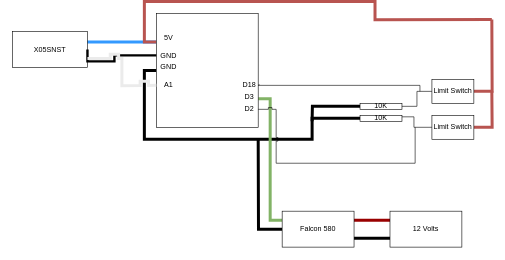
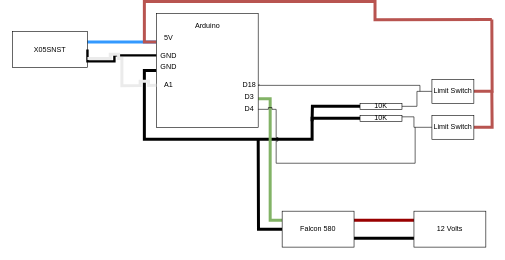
  <mxCell id="0" />
  <mxCell id="1" parent="0" />
  <mxCell id="2" style="edgeStyle=orthogonalEdgeStyle;rounded=0;jumpStyle=sharp;orthogonalLoop=1;jettySize=auto;html=1;exitX=0;exitY=0.25;exitDx=0;exitDy=0;entryX=1;entryY=0.25;entryDx=0;entryDy=0;endArrow=none;endFill=0;endSize=7;strokeWidth=5;strokeColor=#3399FF;" parent="1" source="7" target="8" edge="1"><mxGeometry relative="1" as="geometry"><Array as="points"><mxPoint x="145" y="68" /></Array></mxGeometry></mxCell>
  <mxCell id="3" style="edgeStyle=orthogonalEdgeStyle;rounded=0;jumpStyle=sharp;orthogonalLoop=1;jettySize=auto;html=1;exitX=0;exitY=0.5;exitDx=0;exitDy=0;endArrow=none;endFill=0;endSize=7;strokeWidth=5;entryX=0;entryY=0.5;entryDx=0;entryDy=0;" parent="1" source="7" target="22" edge="1"><mxGeometry relative="1" as="geometry"><mxPoint x="580" y="290" as="targetPoint" /><Array as="points"><mxPoint x="240" y="115" /><mxPoint x="240" y="230" /><mxPoint x="520" y="230" /><mxPoint x="520" y="195" /></Array></mxGeometry></mxCell>
  <mxCell id="4" style="edgeStyle=orthogonalEdgeStyle;rounded=0;jumpStyle=sharp;orthogonalLoop=1;jettySize=auto;html=1;endArrow=none;endFill=0;endSize=7;strokeColor=#000000;strokeWidth=1;exitX=0.933;exitY=0.45;exitDx=0;exitDy=0;exitPerimeter=0;" parent="1" source="12" edge="1"><mxGeometry relative="1" as="geometry"><mxPoint x="700" y="150" as="targetPoint" /><mxPoint x="434" y="140" as="sourcePoint" /><Array as="points"><mxPoint x="428" y="140" /><mxPoint x="690" y="140" /></Array></mxGeometry></mxCell>
  <mxCell id="5" style="edgeStyle=orthogonalEdgeStyle;rounded=0;jumpStyle=sharp;orthogonalLoop=1;jettySize=auto;html=1;exitX=0;exitY=0.25;exitDx=0;exitDy=0;endArrow=none;endFill=0;endSize=7;strokeColor=#b85450;strokeWidth=5;fillColor=#f8cecc;" parent="1" source="7" edge="1"><mxGeometry relative="1" as="geometry"><mxPoint x="820" y="30" as="targetPoint" /></mxGeometry></mxCell>
  <mxCell id="6" style="edgeStyle=orthogonalEdgeStyle;rounded=0;orthogonalLoop=1;jettySize=auto;html=1;exitX=1;exitY=0.75;exitDx=0;exitDy=0;endArrow=none;endFill=0;fillColor=#d5e8d4;strokeColor=#82b366;strokeWidth=5;entryX=0;entryY=0.25;entryDx=0;entryDy=0;" edge="1" parent="1" source="7" target="32"><mxGeometry relative="1" as="geometry"><mxPoint x="490" y="330" as="targetPoint" /></mxGeometry></mxCell>
  <mxCell id="7" value="" style="rounded=0;whiteSpace=wrap;html=1;" parent="1" vertex="1"><mxGeometry x="260" y="20" width="170" height="190" as="geometry" /></mxCell>
  <mxCell id="8" value="X05SNST" style="rounded=0;whiteSpace=wrap;html=1;" parent="1" vertex="1"><mxGeometry x="20" y="50" width="125" height="60" as="geometry" /></mxCell>
- <mxCell id="10" value="D2" style="text;html=1;resizable=0;autosize=1;align=center;verticalAlign=middle;points=[];fillColor=none;strokeColor=none;rounded=0;" parent="1" vertex="1"><mxGeometry x="400" y="170" width="30" height="20" as="geometry" /></mxCell>
+ <mxCell id="9" value="Arduino" style="text;html=1;resizable=0;autosize=1;align=center;verticalAlign=middle;points=[];fillColor=none;strokeColor=none;rounded=0;" parent="1" vertex="1"><mxGeometry x="320" y="30" width="50" height="20" as="geometry" /></mxCell>
+ <mxCell id="10" value="D4" style="text;html=1;resizable=0;autosize=1;align=center;verticalAlign=middle;points=[];fillColor=none;strokeColor=none;rounded=0;" parent="1" vertex="1"><mxGeometry x="400" y="170" width="30" height="20" as="geometry" /></mxCell>
  <mxCell id="11" value="D3" style="text;html=1;resizable=0;autosize=1;align=center;verticalAlign=middle;points=[];fillColor=none;strokeColor=none;rounded=0;" parent="1" vertex="1"><mxGeometry x="400" y="150" width="30" height="20" as="geometry" /></mxCell>
  <mxCell id="12" value="D18" style="text;html=1;resizable=0;autosize=1;align=center;verticalAlign=middle;points=[];fillColor=none;strokeColor=none;rounded=0;" parent="1" vertex="1"><mxGeometry x="395" y="130" width="40" height="20" as="geometry" /></mxCell>
  <mxCell id="13" value="" style="edgeStyle=orthogonalEdgeStyle;rounded=0;jumpStyle=sharp;orthogonalLoop=1;jettySize=auto;html=1;endArrow=none;endFill=0;endSize=7;strokeWidth=4;entryX=1;entryY=0.5;entryDx=0;entryDy=0;" parent="1" source="14" target="8" edge="1"><mxGeometry relative="1" as="geometry"><Array as="points"><mxPoint x="190" y="90" /><mxPoint x="190" y="100" /></Array></mxGeometry></mxCell>
  <mxCell id="14" value="GND" style="text;html=1;resizable=0;autosize=1;align=center;verticalAlign=middle;points=[];fillColor=none;strokeColor=none;rounded=0;" parent="1" vertex="1"><mxGeometry x="260" y="80" width="40" height="20" as="geometry" /></mxCell>
  <mxCell id="15" value="GND" style="text;html=1;resizable=0;autosize=1;align=center;verticalAlign=middle;points=[];fillColor=none;strokeColor=none;rounded=0;" parent="1" vertex="1"><mxGeometry x="260" y="100" width="40" height="20" as="geometry" /></mxCell>
  <mxCell id="16" value="&lt;div&gt;5V&lt;/div&gt;" style="text;html=1;resizable=0;autosize=1;align=center;verticalAlign=middle;points=[];fillColor=none;strokeColor=none;rounded=0;" parent="1" vertex="1"><mxGeometry x="265" y="50" width="30" height="20" as="geometry" /></mxCell>
  <mxCell id="17" value="A1" style="text;html=1;resizable=0;autosize=1;align=center;verticalAlign=middle;points=[];fillColor=none;strokeColor=none;rounded=0;" parent="1" vertex="1"><mxGeometry x="265" y="130" width="30" height="20" as="geometry" /></mxCell>
  <mxCell id="18" value="" style="edgeStyle=orthogonalEdgeStyle;rounded=0;jumpStyle=sharp;orthogonalLoop=1;jettySize=auto;html=1;endArrow=none;endFill=0;endSize=7;entryX=1;entryY=0.75;entryDx=0;entryDy=0;strokeColor=#EBEBEB;strokeWidth=5;" parent="1" target="8" edge="1"><mxGeometry relative="1" as="geometry"><mxPoint x="260" y="140" as="sourcePoint" /><mxPoint x="170" y="130" as="targetPoint" /></mxGeometry></mxCell>
  <mxCell id="19" style="edgeStyle=orthogonalEdgeStyle;rounded=0;jumpStyle=sharp;orthogonalLoop=1;jettySize=auto;html=1;exitX=0;exitY=0.5;exitDx=0;exitDy=0;endArrow=none;endFill=0;endSize=7;strokeColor=#000000;strokeWidth=5;" parent="1" source="20" edge="1"><mxGeometry relative="1" as="geometry"><mxPoint x="520" y="200" as="targetPoint" /></mxGeometry></mxCell>
  <mxCell id="20" value="10K" style="rounded=0;whiteSpace=wrap;html=1;" parent="1" vertex="1"><mxGeometry x="600" y="170" width="70" height="10" as="geometry" /></mxCell>
  <mxCell id="21" style="edgeStyle=orthogonalEdgeStyle;rounded=0;jumpStyle=sharp;orthogonalLoop=1;jettySize=auto;html=1;exitX=1;exitY=0.25;exitDx=0;exitDy=0;endArrow=none;endFill=0;endSize=7;strokeColor=#000000;strokeWidth=1;" parent="1" source="22" edge="1"><mxGeometry relative="1" as="geometry"><mxPoint x="690" y="210" as="targetPoint" /></mxGeometry></mxCell>
  <mxCell id="22" value="10K" style="rounded=0;whiteSpace=wrap;html=1;" parent="1" vertex="1"><mxGeometry x="600" y="190" width="70" height="10" as="geometry" /></mxCell>
  <mxCell id="23" style="edgeStyle=orthogonalEdgeStyle;rounded=0;jumpStyle=sharp;orthogonalLoop=1;jettySize=auto;html=1;exitX=0;exitY=0.5;exitDx=0;exitDy=0;entryX=1;entryY=0.5;entryDx=0;entryDy=0;endArrow=none;endFill=0;endSize=7;strokeColor=#000000;strokeWidth=1;" parent="1" source="25" target="20" edge="1"><mxGeometry relative="1" as="geometry" /></mxCell>
  <mxCell id="24" style="edgeStyle=orthogonalEdgeStyle;rounded=0;jumpStyle=sharp;orthogonalLoop=1;jettySize=auto;html=1;exitX=1;exitY=0.5;exitDx=0;exitDy=0;endArrow=none;endFill=0;endSize=7;strokeColor=#b85450;strokeWidth=5;fillColor=#f8cecc;" parent="1" source="25" edge="1"><mxGeometry relative="1" as="geometry"><mxPoint x="820" y="30" as="targetPoint" /></mxGeometry></mxCell>
  <mxCell id="25" value="Limit Switch" style="rounded=0;whiteSpace=wrap;html=1;" parent="1" vertex="1"><mxGeometry x="720" y="130" width="70" height="40" as="geometry" /></mxCell>
  <mxCell id="26" style="edgeStyle=orthogonalEdgeStyle;rounded=0;jumpStyle=sharp;orthogonalLoop=1;jettySize=auto;html=1;exitX=0;exitY=0.5;exitDx=0;exitDy=0;endArrow=none;endFill=0;endSize=7;strokeColor=#000000;strokeWidth=1;" parent="1" source="28" edge="1"><mxGeometry relative="1" as="geometry"><mxPoint x="690" y="210" as="targetPoint" /></mxGeometry></mxCell>
  <mxCell id="27" style="edgeStyle=orthogonalEdgeStyle;rounded=0;jumpStyle=sharp;orthogonalLoop=1;jettySize=auto;html=1;exitX=1;exitY=0.5;exitDx=0;exitDy=0;endArrow=none;endFill=0;endSize=7;strokeColor=#b85450;strokeWidth=5;fillColor=#f8cecc;" parent="1" source="28" edge="1"><mxGeometry relative="1" as="geometry"><mxPoint x="820" y="150" as="targetPoint" /></mxGeometry></mxCell>
  <mxCell id="28" value="Limit Switch" style="rounded=0;whiteSpace=wrap;html=1;" parent="1" vertex="1"><mxGeometry x="720" y="190" width="70" height="40" as="geometry" /></mxCell>
  <mxCell id="29" style="edgeStyle=orthogonalEdgeStyle;rounded=0;jumpStyle=sharp;orthogonalLoop=1;jettySize=auto;html=1;endArrow=none;endFill=0;endSize=7;strokeColor=#000000;strokeWidth=1;exitX=0.933;exitY=0.45;exitDx=0;exitDy=0;exitPerimeter=0;" parent="1" edge="1"><mxGeometry relative="1" as="geometry"><mxPoint x="692" y="210" as="targetPoint" /><mxPoint x="430" y="180" as="sourcePoint" /><Array as="points"><mxPoint x="460" y="180" /><mxPoint x="460" y="270" /><mxPoint x="692" y="270" /></Array></mxGeometry></mxCell>
  <mxCell id="30" style="edgeStyle=orthogonalEdgeStyle;rounded=0;orthogonalLoop=1;jettySize=auto;html=1;exitX=0;exitY=0.5;exitDx=0;exitDy=0;endArrow=none;endFill=0;strokeWidth=5;" edge="1" parent="1" source="32"><mxGeometry relative="1" as="geometry"><mxPoint x="430" y="230" as="targetPoint" /></mxGeometry></mxCell>
  <mxCell id="31" style="edgeStyle=orthogonalEdgeStyle;rounded=0;orthogonalLoop=1;jettySize=auto;html=1;exitX=1;exitY=0.25;exitDx=0;exitDy=0;entryX=0;entryY=0.25;entryDx=0;entryDy=0;endArrow=none;endFill=0;strokeWidth=5;strokeColor=#990000;" edge="1" parent="1" source="32" target="34"><mxGeometry relative="1" as="geometry" /></mxCell>
  <mxCell id="32" value="Falcon 580" style="whiteSpace=wrap;html=1;" vertex="1" parent="1"><mxGeometry x="470" y="350" width="120" height="60" as="geometry" /></mxCell>
  <mxCell id="33" style="edgeStyle=orthogonalEdgeStyle;rounded=0;orthogonalLoop=1;jettySize=auto;html=1;exitX=0;exitY=0.75;exitDx=0;exitDy=0;entryX=1;entryY=0.75;entryDx=0;entryDy=0;endArrow=none;endFill=0;strokeWidth=5;" edge="1" parent="1" source="34" target="32"><mxGeometry relative="1" as="geometry" /></mxCell>
- <mxCell id="34" value="12 Volts" style="whiteSpace=wrap;html=1;" vertex="1" parent="1"><mxGeometry x="650" y="350" width="120" height="60" as="geometry" /></mxCell>
+ <mxCell id="34" value="12 Volts" style="whiteSpace=wrap;html=1;" vertex="1" parent="1"><mxGeometry x="690" y="350" width="120" height="60" as="geometry" /></mxCell>
